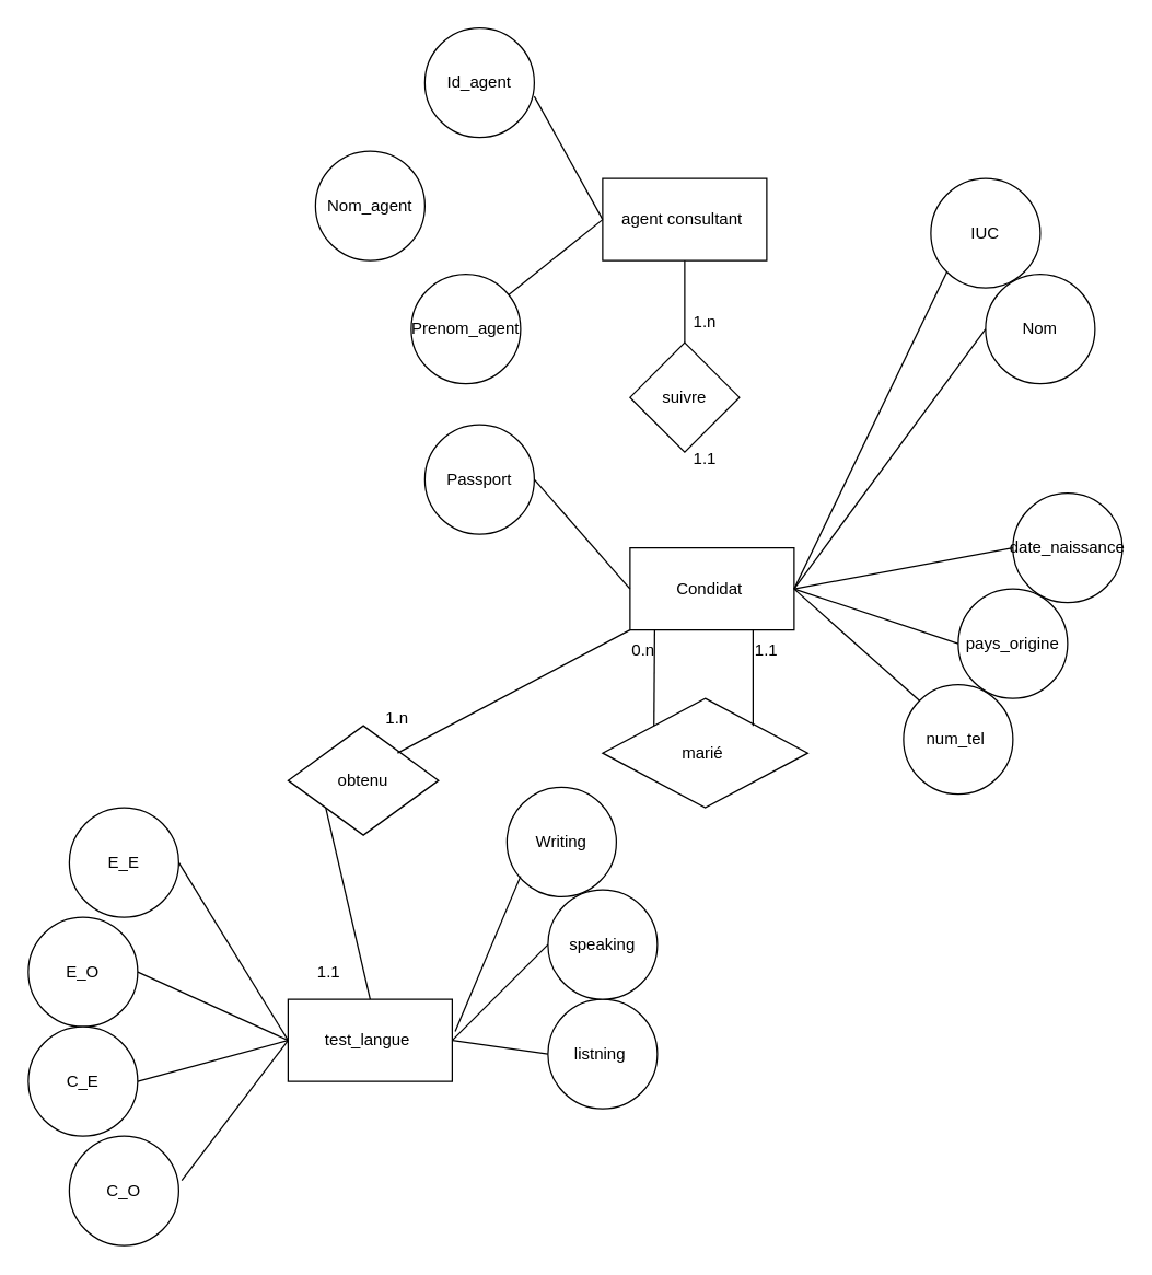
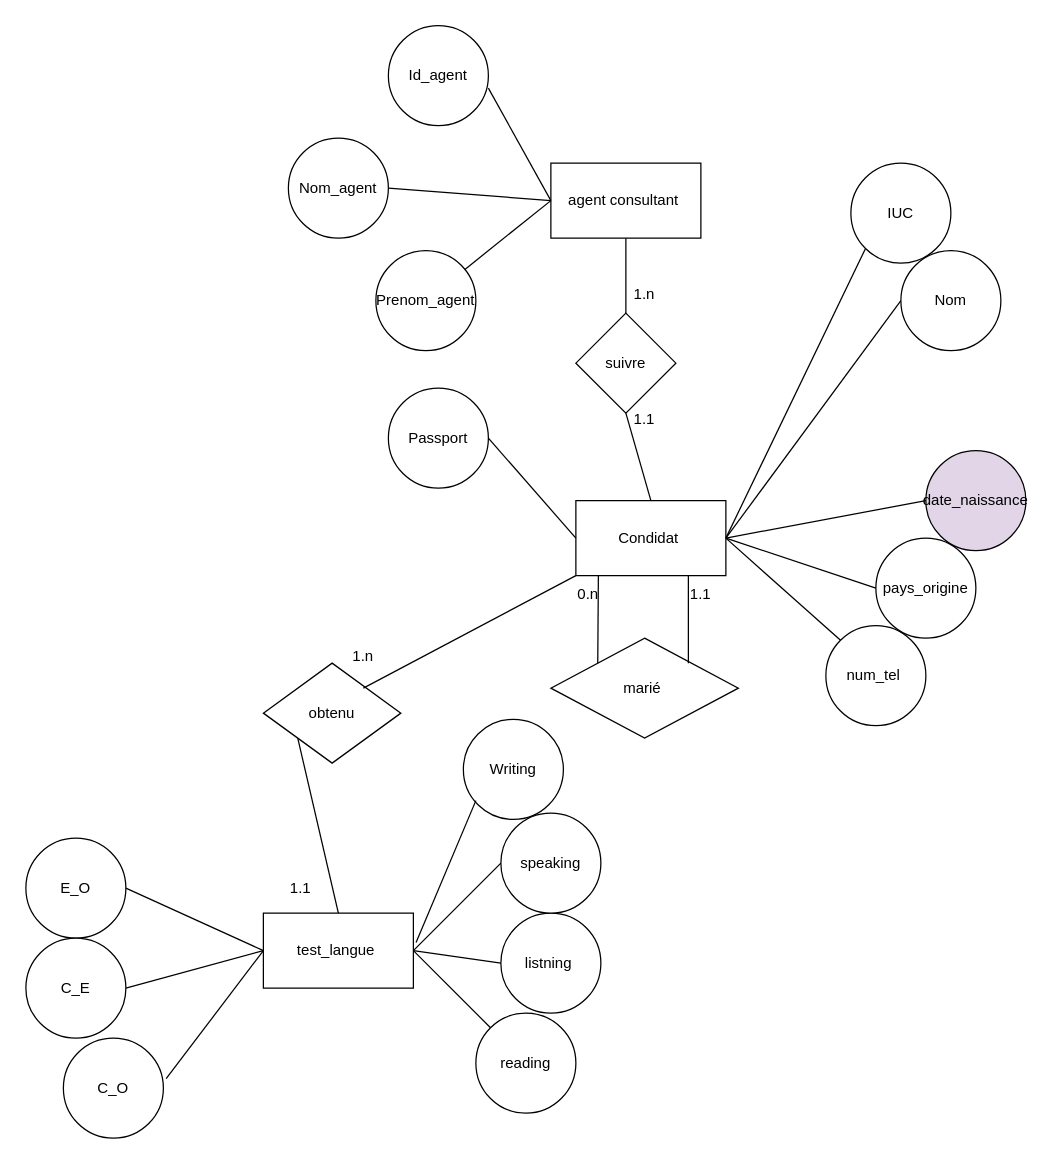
  <mxCell id="0" />
  <mxCell id="1" parent="0" />
  <mxCell id="2" value="Condidat&amp;nbsp;" style="rounded=0;whiteSpace=wrap;html=1;" vertex="1" parent="1"><mxGeometry x="460" y="400" width="120" height="60" as="geometry" /></mxCell>
  <mxCell id="3" value="agent consultant&amp;nbsp;" style="rounded=0;whiteSpace=wrap;html=1;" vertex="1" parent="1"><mxGeometry x="440" y="130" width="120" height="60" as="geometry" /></mxCell>
  <mxCell id="4" value="test_langue&amp;nbsp;" style="rounded=0;whiteSpace=wrap;html=1;" vertex="1" parent="1"><mxGeometry x="210" y="730" width="120" height="60" as="geometry" /></mxCell>
  <mxCell id="5" value="Nom_agent" style="ellipse;whiteSpace=wrap;html=1;aspect=fixed;" vertex="1" parent="1"><mxGeometry x="230" width="80" height="80" as="geometry" y="110" /></mxCell>
  <mxCell id="6" value="Id_agent" style="ellipse;whiteSpace=wrap;html=1;aspect=fixed;" vertex="1" parent="1"><mxGeometry x="310" y="20" width="80" height="80" as="geometry" /></mxCell>
  <mxCell id="7" value="Prenom_agent" style="ellipse;whiteSpace=wrap;html=1;aspect=fixed;" vertex="1" parent="1"><mxGeometry x="300" y="200" width="80" height="80" as="geometry" /></mxCell>
  <mxCell id="8" value="" style="endArrow=none;html=1;rounded=0;exitX=0;exitY=0.5;exitDx=0;exitDy=0;" edge="1" parent="1" source="3"><mxGeometry width="50" height="50" relative="1" as="geometry"><mxPoint x="510" y="160" as="sourcePoint" /><mxPoint x="390" y="70" as="targetPoint" /></mxGeometry></mxCell>
+ <mxCell id="9" value="" style="endArrow=none;html=1;rounded=0;exitX=0;exitY=0.5;exitDx=0;exitDy=0;entryX=1;entryY=0.5;entryDx=0;entryDy=0;" edge="1" parent="1" source="3" target="5"><mxGeometry width="50" height="50" relative="1" as="geometry"><mxPoint x="430" y="195" as="sourcePoint" /><mxPoint x="380" y="105" as="targetPoint" /></mxGeometry></mxCell>
  <mxCell id="10" value="" style="endArrow=none;html=1;rounded=0;" edge="1" parent="1" target="7"><mxGeometry width="50" height="50" relative="1" as="geometry"><mxPoint x="440" y="160" as="sourcePoint" /><mxPoint x="370" y="130" as="targetPoint" /></mxGeometry></mxCell>
  <mxCell id="11" value="IUC" style="ellipse;whiteSpace=wrap;html=1;aspect=fixed;" vertex="1" parent="1"><mxGeometry x="680" y="130" width="80" height="80" as="geometry" /></mxCell>
  <mxCell id="12" value="Nom" style="ellipse;whiteSpace=wrap;html=1;aspect=fixed;" vertex="1" parent="1"><mxGeometry x="720" y="200" width="80" height="80" as="geometry" /></mxCell>
  <mxCell id="13" value="Passport" style="ellipse;whiteSpace=wrap;html=1;aspect=fixed;" vertex="1" parent="1"><mxGeometry x="310" y="310" width="80" height="80" as="geometry" /></mxCell>
- <mxCell id="14" value="date_naissance" style="ellipse;whiteSpace=wrap;html=1;aspect=fixed;" vertex="1" parent="1"><mxGeometry x="740" y="360" width="80" height="80" as="geometry" /></mxCell>
+ <mxCell id="14" value="date_naissance" style="ellipse;whiteSpace=wrap;html=1;aspect=fixed;fillColor=#e1d5e7;" vertex="1" parent="1"><mxGeometry x="740" y="360" width="80" height="80" as="geometry" /></mxCell>
  <mxCell id="15" value="num_tel&amp;nbsp;" style="ellipse;whiteSpace=wrap;html=1;aspect=fixed;" vertex="1" parent="1"><mxGeometry x="660" y="500" width="80" height="80" as="geometry" /></mxCell>
  <mxCell id="16" value="pays_origine" style="ellipse;whiteSpace=wrap;html=1;aspect=fixed;" vertex="1" parent="1"><mxGeometry x="700" y="430" width="80" height="80" as="geometry" /></mxCell>
  <mxCell id="17" value="" style="endArrow=none;html=1;rounded=0;entryX=0;entryY=1;entryDx=0;entryDy=0;" edge="1" parent="1" target="11"><mxGeometry width="50" height="50" relative="1" as="geometry"><mxPoint x="580" y="430" as="sourcePoint" /><mxPoint x="630" y="380" as="targetPoint" /></mxGeometry></mxCell>
  <mxCell id="18" value="" style="endArrow=none;html=1;rounded=0;entryX=0;entryY=0.5;entryDx=0;entryDy=0;exitX=1;exitY=0.5;exitDx=0;exitDy=0;" edge="1" parent="1" source="2" target="12"><mxGeometry width="50" height="50" relative="1" as="geometry"><mxPoint x="588.28" y="460" as="sourcePoint" /><mxPoint x="700.28" y="228" as="targetPoint" /></mxGeometry></mxCell>
  <mxCell id="19" value="" style="endArrow=none;html=1;rounded=0;entryX=0;entryY=0.5;entryDx=0;entryDy=0;exitX=1;exitY=0.5;exitDx=0;exitDy=0;" edge="1" parent="1" source="13" target="2"><mxGeometry width="50" height="50" relative="1" as="geometry"><mxPoint x="480" y="695" as="sourcePoint" /><mxPoint x="592" y="463" as="targetPoint" /></mxGeometry></mxCell>
  <mxCell id="20" value="" style="endArrow=none;html=1;rounded=0;entryX=0;entryY=0.5;entryDx=0;entryDy=0;" edge="1" parent="1" target="16"><mxGeometry width="50" height="50" relative="1" as="geometry"><mxPoint x="580" y="430" as="sourcePoint" /><mxPoint x="892" y="390" as="targetPoint" /></mxGeometry></mxCell>
  <mxCell id="21" value="" style="endArrow=none;html=1;rounded=0;entryX=0;entryY=0.5;entryDx=0;entryDy=0;" edge="1" parent="1" target="14"><mxGeometry width="50" height="50" relative="1" as="geometry"><mxPoint x="580" y="430" as="sourcePoint" /><mxPoint x="752" y="340" as="targetPoint" /></mxGeometry></mxCell>
  <mxCell id="22" value="" style="endArrow=none;html=1;rounded=0;exitX=0;exitY=0;exitDx=0;exitDy=0;" edge="1" parent="1" source="15"><mxGeometry width="50" height="50" relative="1" as="geometry"><mxPoint x="790" y="706" as="sourcePoint" /><mxPoint x="580" y="430" as="targetPoint" /></mxGeometry></mxCell>
  <mxCell id="23" value="marié&amp;nbsp;" style="rhombus;whiteSpace=wrap;html=1;" vertex="1" parent="1"><mxGeometry x="440" y="510" width="150" height="80" as="geometry" /></mxCell>
  <mxCell id="24" value="" style="endArrow=none;html=1;rounded=0;exitX=0;exitY=0;exitDx=0;exitDy=0;" edge="1" parent="1" source="23"><mxGeometry width="50" height="50" relative="1" as="geometry"><mxPoint x="430" y="520" as="sourcePoint" /><mxPoint x="478" y="460" as="targetPoint" /></mxGeometry></mxCell>
  <mxCell id="25" value="" style="endArrow=none;html=1;rounded=0;exitX=0;exitY=0;exitDx=0;exitDy=0;" edge="1" parent="1"><mxGeometry width="50" height="50" relative="1" as="geometry"><mxPoint x="550" y="530" as="sourcePoint" /><mxPoint x="550" y="460" as="targetPoint" /></mxGeometry></mxCell>
- <mxCell id="26" value="E_E" style="ellipse;whiteSpace=wrap;html=1;aspect=fixed;" vertex="1" parent="1"><mxGeometry x="50" y="590" width="80" height="80" as="geometry" /></mxCell>
  <mxCell id="27" value="E_O" style="ellipse;whiteSpace=wrap;html=1;aspect=fixed;" vertex="1" parent="1"><mxGeometry x="20" y="670" width="80" height="80" as="geometry" /></mxCell>
  <mxCell id="28" value="C_E" style="ellipse;whiteSpace=wrap;html=1;aspect=fixed;" vertex="1" parent="1"><mxGeometry x="20" y="750" width="80" height="80" as="geometry" /></mxCell>
  <mxCell id="29" value="listning&amp;nbsp;" style="ellipse;whiteSpace=wrap;html=1;aspect=fixed;" vertex="1" parent="1"><mxGeometry x="400" y="730" width="80" height="80" as="geometry" /></mxCell>
  <mxCell id="30" value="C_O" style="ellipse;whiteSpace=wrap;html=1;aspect=fixed;" vertex="1" parent="1"><mxGeometry x="50" y="830" width="80" height="80" as="geometry" /></mxCell>
+ <mxCell id="31" value="reading" style="ellipse;whiteSpace=wrap;html=1;aspect=fixed;" vertex="1" parent="1"><mxGeometry x="380" y="810" width="80" height="80" as="geometry" /></mxCell>
  <mxCell id="32" value="speaking" style="ellipse;whiteSpace=wrap;html=1;aspect=fixed;" vertex="1" parent="1"><mxGeometry x="400" y="650" width="80" height="80" as="geometry" /></mxCell>
  <mxCell id="33" value="Writing" style="ellipse;whiteSpace=wrap;html=1;aspect=fixed;" vertex="1" parent="1"><mxGeometry x="370" y="575" width="80" height="80" as="geometry" /></mxCell>
  <mxCell id="34" value="" style="endArrow=none;html=1;rounded=0;exitX=1.018;exitY=0.393;exitDx=0;exitDy=0;exitPerimeter=0;" edge="1" parent="1" source="4"><mxGeometry width="50" height="50" relative="1" as="geometry"><mxPoint x="330" y="680" as="sourcePoint" /><mxPoint x="380" y="640" as="targetPoint" /></mxGeometry></mxCell>
  <mxCell id="35" value="" style="endArrow=none;html=1;rounded=0;exitX=1;exitY=0.5;exitDx=0;exitDy=0;entryX=0;entryY=0.5;entryDx=0;entryDy=0;" edge="1" parent="1" source="4" target="32"><mxGeometry width="50" height="50" relative="1" as="geometry"><mxPoint x="340" y="730" as="sourcePoint" /><mxPoint x="390" y="680" as="targetPoint" /></mxGeometry></mxCell>
  <mxCell id="36" value="" style="endArrow=none;html=1;rounded=0;entryX=0;entryY=0.5;entryDx=0;entryDy=0;" edge="1" parent="1" target="29"><mxGeometry width="50" height="50" relative="1" as="geometry"><mxPoint x="330" y="760" as="sourcePoint" /><mxPoint x="400" y="730" as="targetPoint" /></mxGeometry></mxCell>
- <mxCell id="38" value="" style="endArrow=none;html=1;rounded=0;entryX=0;entryY=0.5;entryDx=0;entryDy=0;exitX=1;exitY=0.5;exitDx=0;exitDy=0;" edge="1" parent="1" source="26" target="4"><mxGeometry width="50" height="50" relative="1" as="geometry"><mxPoint x="170" y="715" as="sourcePoint" /><mxPoint x="220" y="665" as="targetPoint" /></mxGeometry></mxCell>
+ <mxCell id="37" value="" style="endArrow=none;html=1;rounded=0;exitX=1;exitY=0.5;exitDx=0;exitDy=0;entryX=0;entryY=0;entryDx=0;entryDy=0;" edge="1" parent="1" source="4" target="31"><mxGeometry width="50" height="50" relative="1" as="geometry"><mxPoint x="350" y="830" as="sourcePoint" /><mxPoint x="400" y="780" as="targetPoint" /></mxGeometry></mxCell>
  <mxCell id="39" value="" style="endArrow=none;html=1;rounded=0;exitX=1;exitY=0.5;exitDx=0;exitDy=0;" edge="1" parent="1" source="28"><mxGeometry width="50" height="50" relative="1" as="geometry"><mxPoint x="150" y="820" as="sourcePoint" /><mxPoint x="210" y="760" as="targetPoint" /></mxGeometry></mxCell>
  <mxCell id="40" value="" style="endArrow=none;html=1;rounded=0;entryX=0;entryY=0.5;entryDx=0;entryDy=0;exitX=1.028;exitY=0.405;exitDx=0;exitDy=0;exitPerimeter=0;" edge="1" parent="1" source="30" target="4"><mxGeometry width="50" height="50" relative="1" as="geometry"><mxPoint x="150" y="840" as="sourcePoint" /><mxPoint x="220" y="830" as="targetPoint" /></mxGeometry></mxCell>
  <mxCell id="41" value="" style="endArrow=none;html=1;rounded=0;exitX=1;exitY=0.5;exitDx=0;exitDy=0;" edge="1" parent="1" source="27"><mxGeometry width="50" height="50" relative="1" as="geometry"><mxPoint x="120" y="775" as="sourcePoint" /><mxPoint x="210" y="760" as="targetPoint" /></mxGeometry></mxCell>
  <mxCell id="42" value="suivre" style="rhombus;whiteSpace=wrap;html=1;" vertex="1" parent="1"><mxGeometry x="460" y="250" width="80" height="80" as="geometry" /></mxCell>
  <mxCell id="43" value="" style="endArrow=none;html=1;rounded=0;exitX=0.5;exitY=0;exitDx=0;exitDy=0;" edge="1" parent="1" source="42"><mxGeometry width="50" height="50" relative="1" as="geometry"><mxPoint x="490" y="260" as="sourcePoint" /><mxPoint x="500" y="190" as="targetPoint" /></mxGeometry></mxCell>
+ <mxCell id="44" value="" style="endArrow=none;html=1;rounded=0;exitX=0.5;exitY=0;exitDx=0;exitDy=0;entryX=0.5;entryY=1;entryDx=0;entryDy=0;" edge="1" parent="1" source="2" target="42"><mxGeometry width="50" height="50" relative="1" as="geometry"><mxPoint x="550" y="250" as="sourcePoint" /><mxPoint x="600" y="200" as="targetPoint" /></mxGeometry></mxCell>
  <mxCell id="45" value="obtenu" style="rhombus;whiteSpace=wrap;html=1;" vertex="1" parent="1"><mxGeometry x="210" y="530" width="110" height="80" as="geometry" /></mxCell>
  <mxCell id="46" value="" style="endArrow=none;html=1;rounded=0;entryX=0;entryY=1;entryDx=0;entryDy=0;" edge="1" parent="1" target="2"><mxGeometry width="50" height="50" relative="1" as="geometry"><mxPoint x="290" y="550" as="sourcePoint" /><mxPoint x="340" y="500" as="targetPoint" /></mxGeometry></mxCell>
  <mxCell id="47" value="" style="endArrow=none;html=1;rounded=0;entryX=0;entryY=1;entryDx=0;entryDy=0;exitX=0.5;exitY=0;exitDx=0;exitDy=0;" edge="1" parent="1" source="4" target="45"><mxGeometry width="50" height="50" relative="1" as="geometry"><mxPoint x="210" y="700" as="sourcePoint" /><mxPoint x="260" y="650" as="targetPoint" /></mxGeometry></mxCell>
  <mxCell id="48" value="1.n" style="text;html=1;align=center;verticalAlign=middle;whiteSpace=wrap;rounded=0;" vertex="1" parent="1"><mxGeometry x="485" y="220" width="60" height="30" as="geometry" /></mxCell>
  <mxCell id="49" value="1.1" style="text;html=1;align=center;verticalAlign=middle;whiteSpace=wrap;rounded=0;" vertex="1" parent="1"><mxGeometry x="540" y="460" width="40" height="30" as="geometry" /></mxCell>
  <mxCell id="50" value="0.n" style="text;html=1;align=center;verticalAlign=middle;whiteSpace=wrap;rounded=0;" vertex="1" parent="1"><mxGeometry x="450" y="460" width="40" height="30" as="geometry" /></mxCell>
  <mxCell id="51" value="1.n" style="text;html=1;align=center;verticalAlign=middle;whiteSpace=wrap;rounded=0;" vertex="1" parent="1"><mxGeometry x="260" y="510" width="60" height="30" as="geometry" /></mxCell>
  <mxCell id="52" value="1.1" style="text;html=1;align=center;verticalAlign=middle;whiteSpace=wrap;rounded=0;" vertex="1" parent="1"><mxGeometry x="210" y="695" width="60" height="30" as="geometry" /></mxCell>
  <mxCell id="53" value="1.1" style="text;html=1;align=center;verticalAlign=middle;whiteSpace=wrap;rounded=0;" vertex="1" parent="1"><mxGeometry x="485" y="320" width="60" height="30" as="geometry" /></mxCell>
